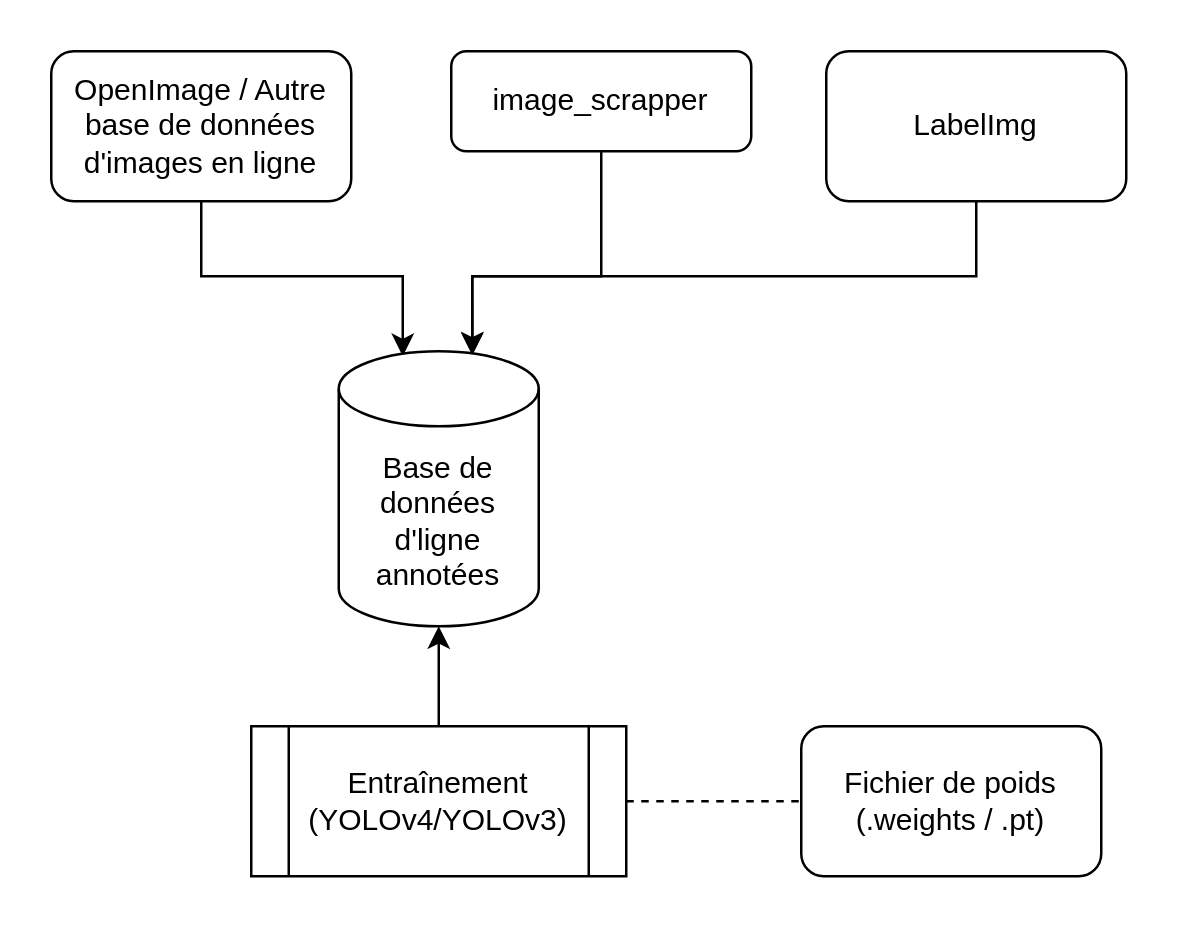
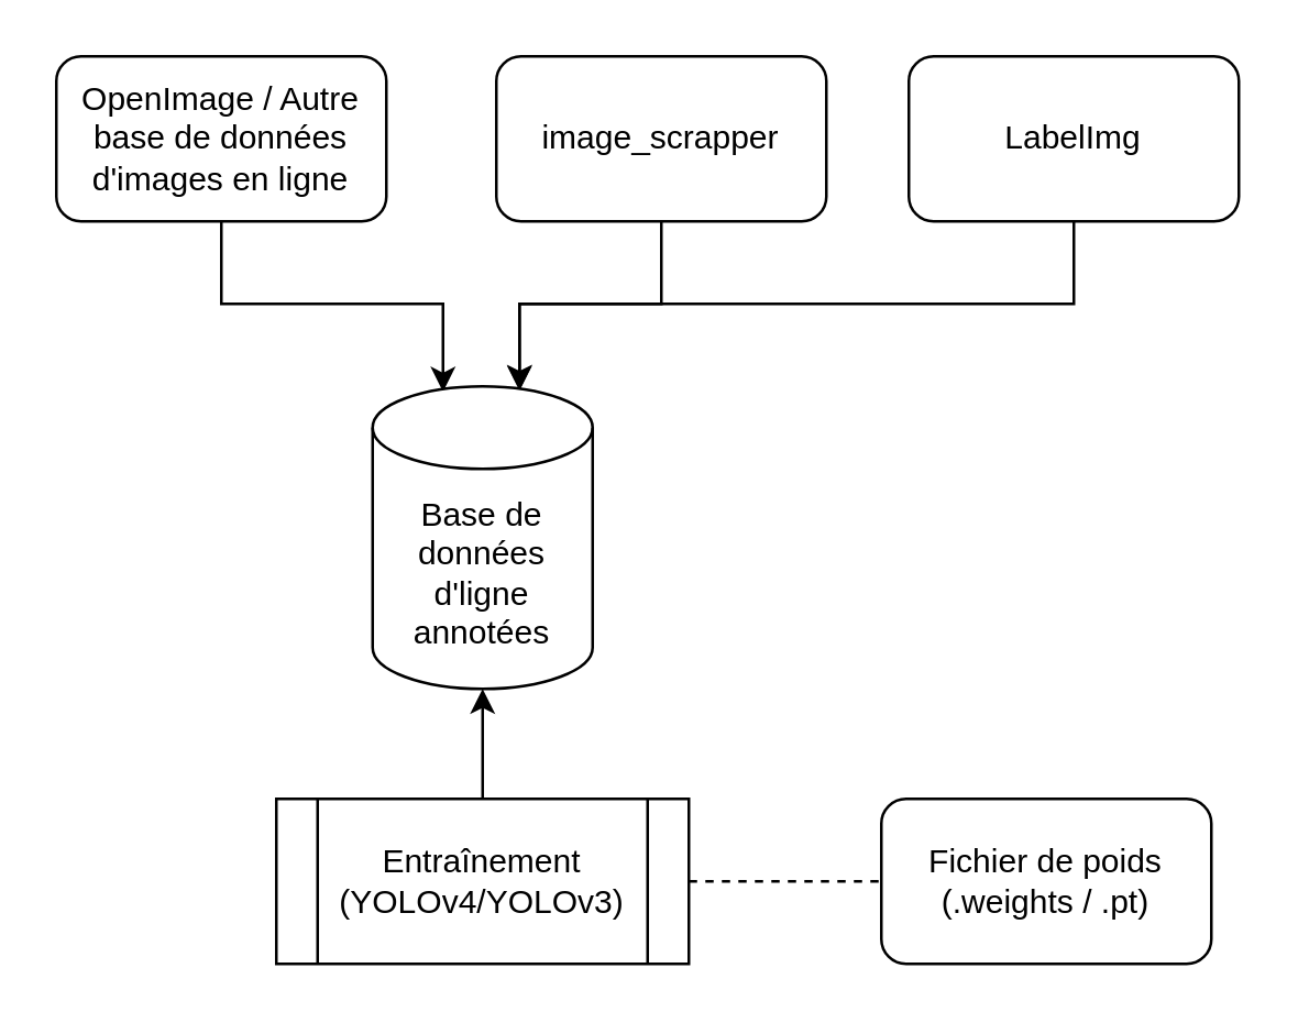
  <mxCell id="0" />
  <mxCell id="1" parent="0" />
  <mxCell id="2" style="edgeStyle=orthogonalEdgeStyle;rounded=0;orthogonalLoop=1;jettySize=auto;html=1;entryX=0.32;entryY=0.018;entryDx=0;entryDy=0;entryPerimeter=0;" parent="1" source="3" target="8" edge="1"><mxGeometry relative="1" as="geometry"><mxPoint x="161" y="138" as="targetPoint" /></mxGeometry></mxCell>
  <mxCell id="3" value="OpenImage / Autre base de données d'images en ligne" style="rounded=1;whiteSpace=wrap;html=1;" parent="1" vertex="1"><mxGeometry x="20" y="20" width="120" height="60" as="geometry" /></mxCell>
  <mxCell id="4" style="edgeStyle=orthogonalEdgeStyle;rounded=0;orthogonalLoop=1;jettySize=auto;html=1;entryX=0.668;entryY=0.015;entryDx=0;entryDy=0;entryPerimeter=0;" parent="1" source="5" target="8" edge="1"><mxGeometry relative="1" as="geometry"><mxPoint x="189" y="140" as="targetPoint" /><Array as="points"><mxPoint x="240" y="110" /><mxPoint x="188" y="110" /></Array></mxGeometry></mxCell>
- <mxCell id="5" value="image_scrapper" style="rounded=1;whiteSpace=wrap;html=1;" parent="1" vertex="1"><mxGeometry x="180" y="20" width="120" height="40" as="geometry" /></mxCell>
+ <mxCell id="5" value="image_scrapper" style="rounded=1;whiteSpace=wrap;html=1;" parent="1" vertex="1"><mxGeometry x="180" y="20" width="120" height="60" as="geometry" /></mxCell>
  <mxCell id="6" style="edgeStyle=orthogonalEdgeStyle;rounded=0;orthogonalLoop=1;jettySize=auto;html=1;exitX=0.5;exitY=1;exitDx=0;exitDy=0;entryX=0.668;entryY=0.012;entryDx=0;entryDy=0;entryPerimeter=0;" parent="1" source="7" target="8" edge="1"><mxGeometry relative="1" as="geometry" /></mxCell>
  <mxCell id="7" value="LabelImg" style="rounded=1;whiteSpace=wrap;html=1;" parent="1" vertex="1"><mxGeometry x="330" y="20" width="120" height="60" as="geometry" /></mxCell>
  <mxCell id="8" value="Base de données d'ligne annotées" style="shape=cylinder3;whiteSpace=wrap;html=1;boundedLbl=1;backgroundOutline=1;size=15;" parent="1" vertex="1"><mxGeometry x="135" y="140" width="80" height="110" as="geometry" /></mxCell>
  <mxCell id="9" style="edgeStyle=orthogonalEdgeStyle;rounded=0;orthogonalLoop=1;jettySize=auto;html=1;entryX=0.5;entryY=1;entryDx=0;entryDy=0;entryPerimeter=0;" parent="1" source="10" target="8" edge="1"><mxGeometry relative="1" as="geometry" /></mxCell>
  <mxCell id="10" value="Entraînement (YOLOv4/YOLOv3)" style="shape=process;whiteSpace=wrap;html=1;backgroundOutline=1;" parent="1" vertex="1"><mxGeometry x="100" y="290" width="150" height="60" as="geometry" /></mxCell>
  <mxCell id="11" value="" style="endArrow=none;dashed=1;html=1;exitX=1;exitY=0.5;exitDx=0;exitDy=0;entryX=0;entryY=0.5;entryDx=0;entryDy=0;" parent="1" source="10" target="12" edge="1"><mxGeometry width="50" height="50" relative="1" as="geometry"><mxPoint x="260" y="320" as="sourcePoint" /><mxPoint x="310" y="270" as="targetPoint" /></mxGeometry></mxCell>
  <mxCell id="12" value="Fichier de poids (.weights / .pt)" style="rounded=1;whiteSpace=wrap;html=1;" parent="1" vertex="1"><mxGeometry x="320" y="290" width="120" height="60" as="geometry" /></mxCell>
